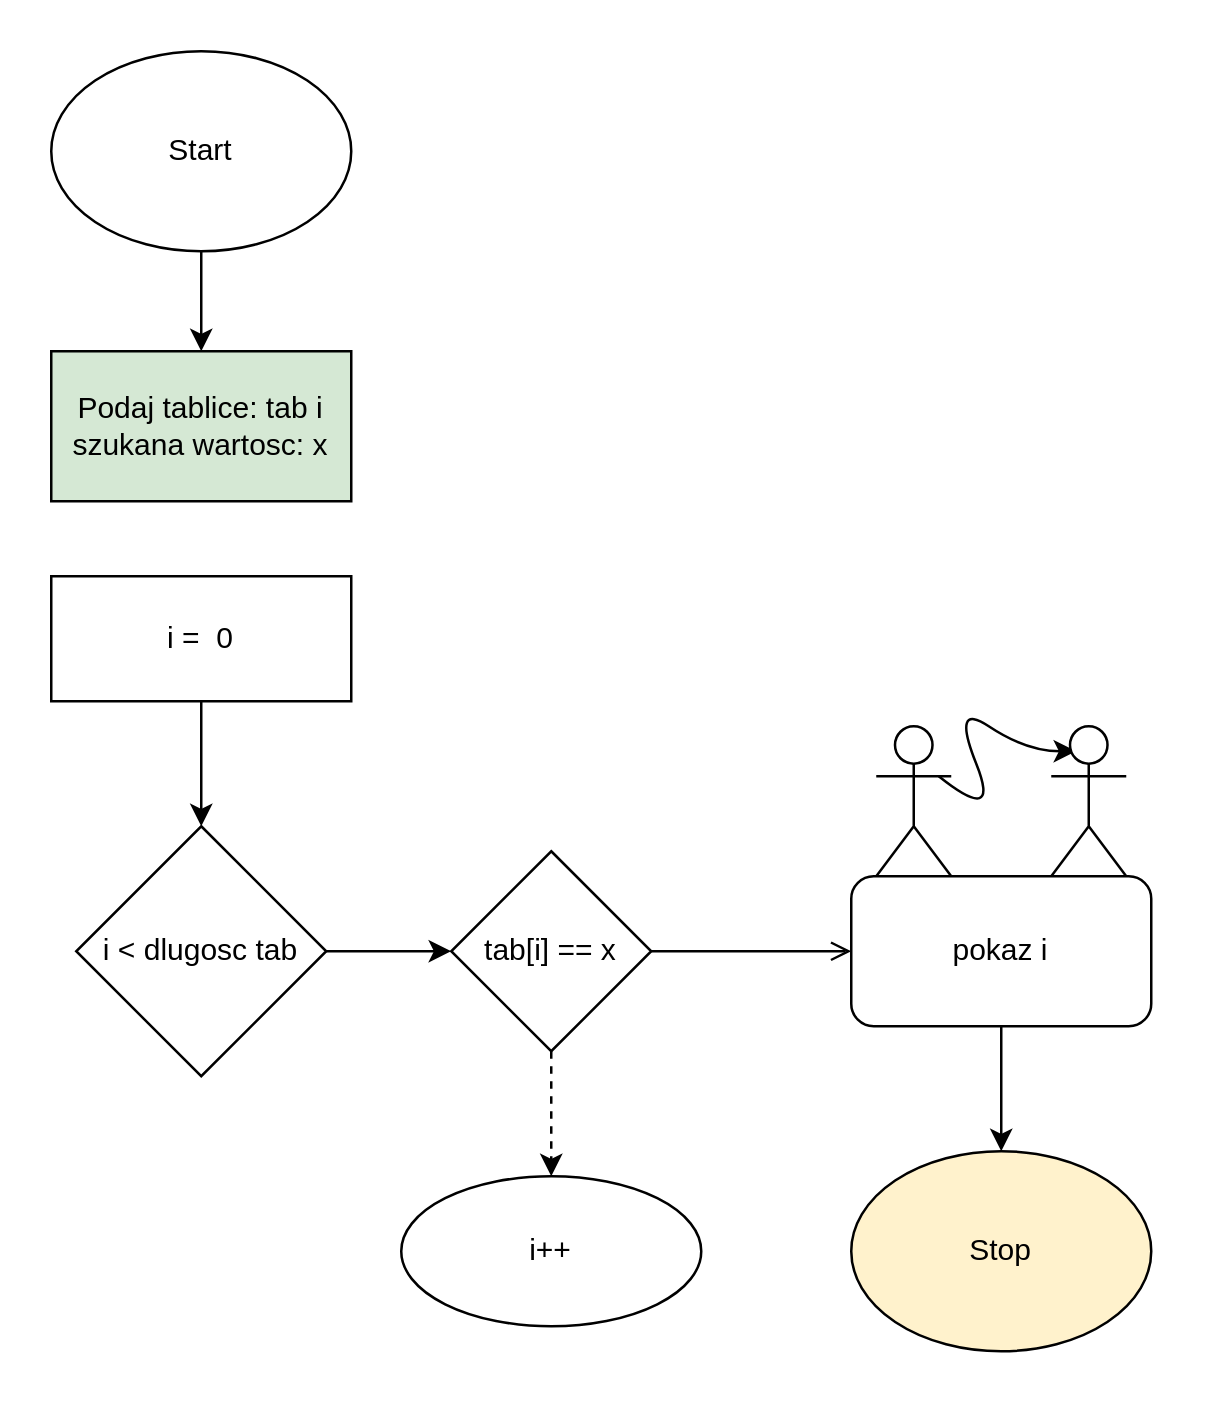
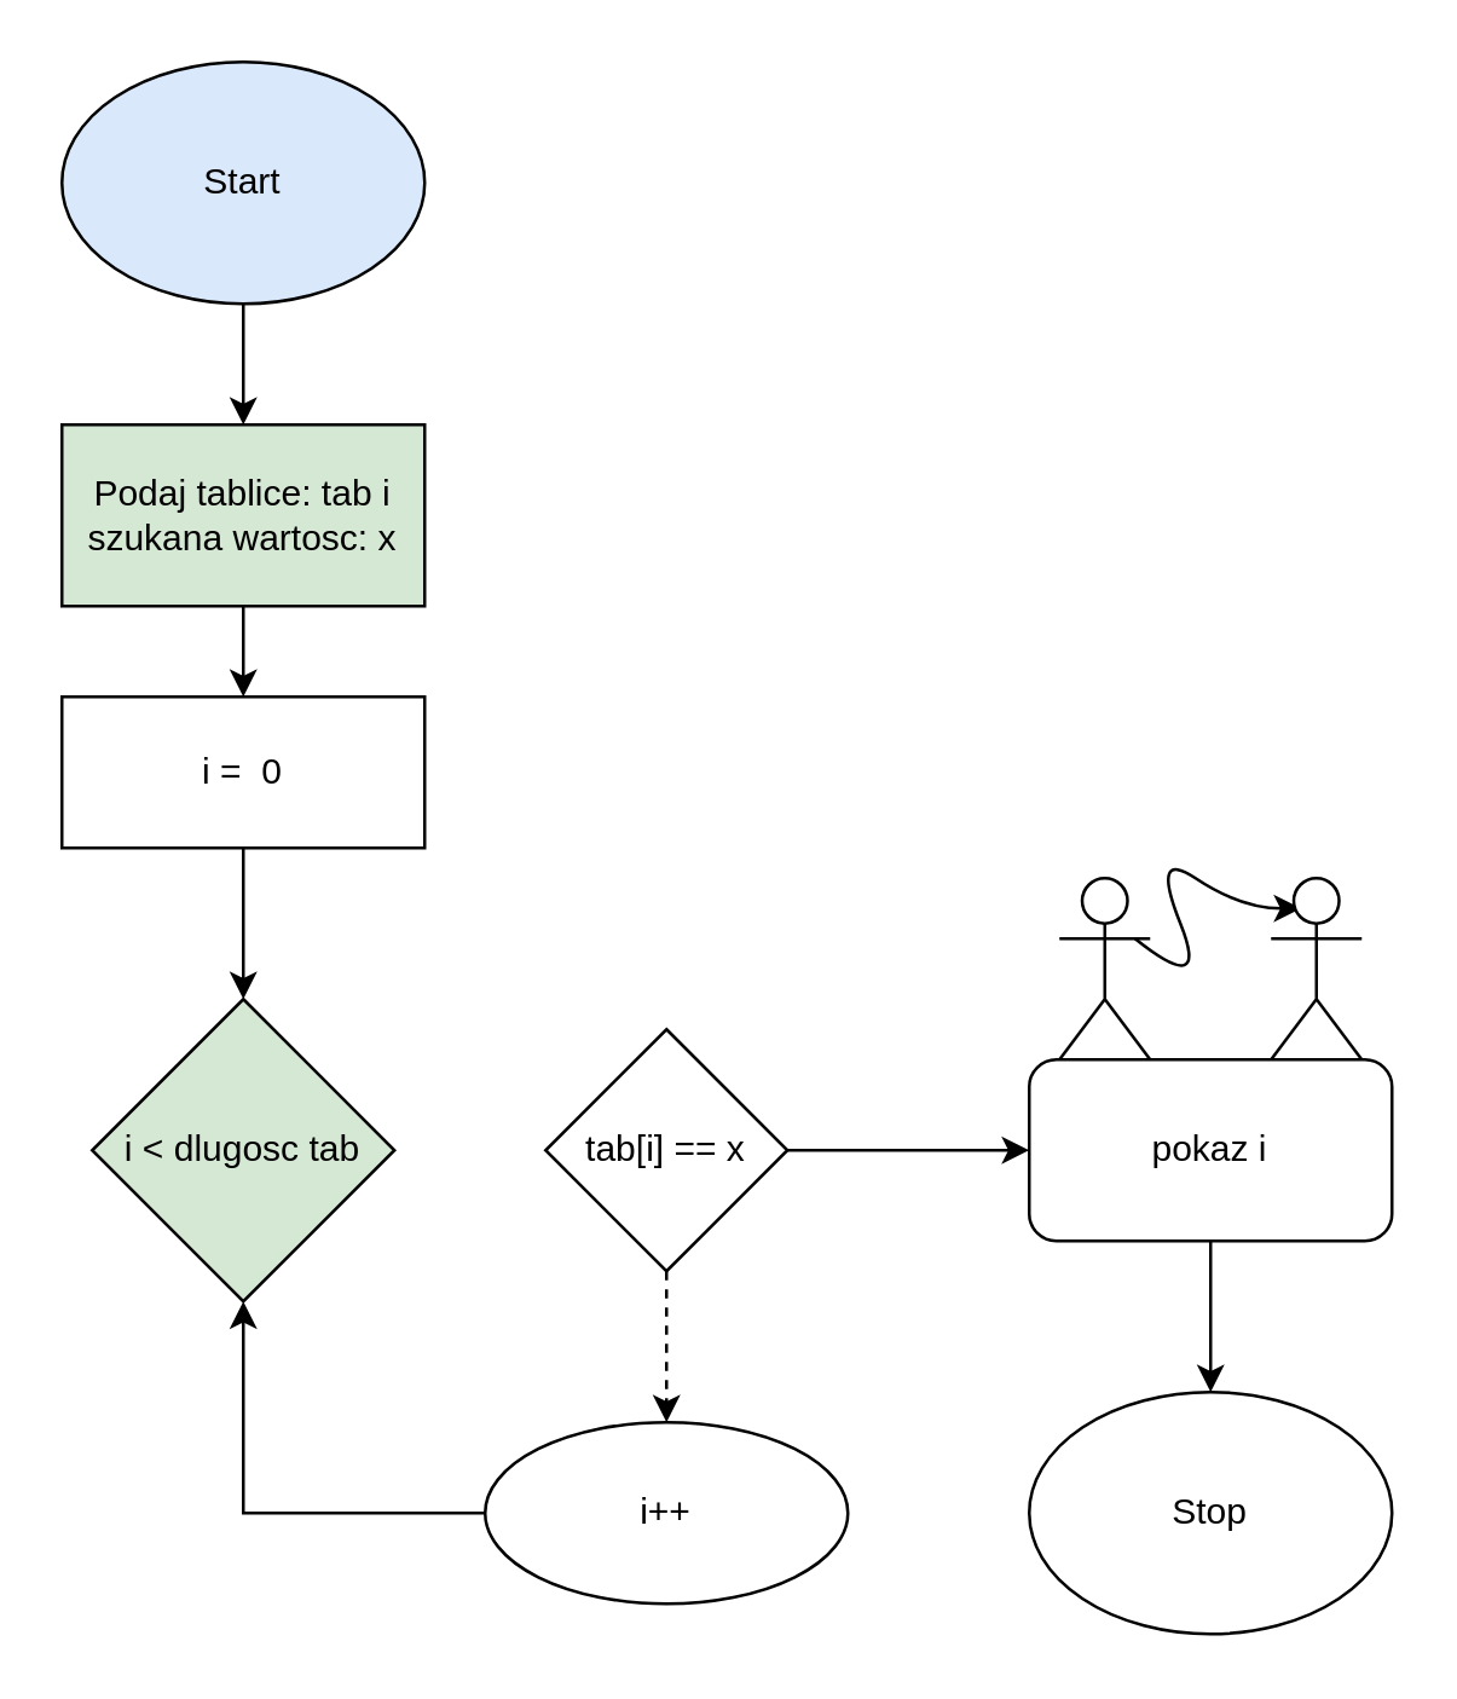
  <mxCell id="0" />
  <mxCell id="1" parent="0" />
  <mxCell id="2" style="edgeStyle=orthogonalEdgeStyle;rounded=0;orthogonalLoop=1;jettySize=auto;html=1;" edge="1" parent="1" source="3" target="6"><mxGeometry relative="1" as="geometry" /></mxCell>
- <mxCell id="3" value="Start" style="ellipse;whiteSpace=wrap;html=1;" vertex="1" parent="1"><mxGeometry x="20" y="20" width="120" height="80" as="geometry" /></mxCell>
- <mxCell id="4" value="Stop" style="ellipse;whiteSpace=wrap;html=1;fillColor=#fff2cc;" vertex="1" parent="1"><mxGeometry x="340" y="460" width="120" height="80" as="geometry" /></mxCell>
+ <mxCell id="3" value="Start" style="ellipse;whiteSpace=wrap;html=1;fillColor=#dae8fc;" vertex="1" parent="1"><mxGeometry x="20" y="20" width="120" height="80" as="geometry" /></mxCell>
+ <mxCell id="4" value="Stop" style="ellipse;whiteSpace=wrap;html=1;" vertex="1" parent="1"><mxGeometry x="340" y="460" width="120" height="80" as="geometry" /></mxCell>
+ <mxCell id="5" style="edgeStyle=orthogonalEdgeStyle;rounded=0;orthogonalLoop=1;jettySize=auto;html=1;" edge="1" parent="1" source="6" target="8"><mxGeometry relative="1" as="geometry" /></mxCell>
  <mxCell id="6" value="Podaj tablice: tab i szukana wartosc: x" style="rounded=0;whiteSpace=wrap;html=1;fillColor=#d5e8d4;" vertex="1" parent="1"><mxGeometry x="20" y="140" width="120" height="60" as="geometry" /></mxCell>
  <mxCell id="7" style="edgeStyle=orthogonalEdgeStyle;rounded=0;orthogonalLoop=1;jettySize=auto;html=1;entryX=0.5;entryY=0;entryDx=0;entryDy=0;" edge="1" parent="1" source="8" target="12"><mxGeometry relative="1" as="geometry" /></mxCell>
  <mxCell id="8" value="i =&amp;nbsp; 0" style="whiteSpace=wrap;html=1;rounded=0;" vertex="1" parent="1"><mxGeometry x="20" y="230" width="120" height="50" as="geometry" /></mxCell>
  <mxCell id="9" style="edgeStyle=orthogonalEdgeStyle;rounded=0;orthogonalLoop=1;jettySize=auto;html=1;" edge="1" parent="1" source="10" target="4"><mxGeometry relative="1" as="geometry" /></mxCell>
  <mxCell id="10" value="pokaz i" style="whiteSpace=wrap;html=1;rounded=1;" vertex="1" parent="1"><mxGeometry x="340" y="350" width="120" height="60" as="geometry" /></mxCell>
- <mxCell id="11" style="edgeStyle=orthogonalEdgeStyle;rounded=0;orthogonalLoop=1;jettySize=auto;html=1;entryX=0;entryY=0.5;entryDx=0;entryDy=0;" edge="1" parent="1" source="12" target="15"><mxGeometry relative="1" as="geometry" /></mxCell>
- <mxCell id="12" value="i &amp;lt; dlugosc tab" style="rhombus;whiteSpace=wrap;html=1;" vertex="1" parent="1"><mxGeometry x="30" y="330" width="100" height="100" as="geometry" /></mxCell>
+ <mxCell id="12" value="i &amp;lt; dlugosc tab" style="rhombus;whiteSpace=wrap;html=1;fillColor=#d5e8d4;" vertex="1" parent="1"><mxGeometry x="30" y="330" width="100" height="100" as="geometry" /></mxCell>
  <mxCell id="13" style="edgeStyle=orthogonalEdgeStyle;rounded=0;orthogonalLoop=1;jettySize=auto;html=1;dashed=1;" edge="1" parent="1" source="15" target="17"><mxGeometry relative="1" as="geometry" /></mxCell>
- <mxCell id="14" style="edgeStyle=orthogonalEdgeStyle;rounded=0;orthogonalLoop=1;jettySize=auto;html=1;entryX=0;entryY=0.5;entryDx=0;entryDy=0;endArrow=open;" edge="1" parent="1" source="15" target="10"><mxGeometry relative="1" as="geometry" /></mxCell>
+ <mxCell id="14" style="edgeStyle=orthogonalEdgeStyle;rounded=0;orthogonalLoop=1;jettySize=auto;html=1;entryX=0;entryY=0.5;entryDx=0;entryDy=0;" edge="1" parent="1" source="15" target="10"><mxGeometry relative="1" as="geometry" /></mxCell>
  <mxCell id="15" value="tab[i] == x" style="rhombus;whiteSpace=wrap;html=1;" vertex="1" parent="1"><mxGeometry x="180" y="340" width="80" height="80" as="geometry" /></mxCell>
+ <mxCell id="16" style="edgeStyle=orthogonalEdgeStyle;rounded=0;orthogonalLoop=1;jettySize=auto;html=1;entryX=0.5;entryY=1;entryDx=0;entryDy=0;" edge="1" parent="1" source="17" target="12"><mxGeometry relative="1" as="geometry" /></mxCell>
  <mxCell id="17" value="i++" style="ellipse;whiteSpace=wrap;html=1;" vertex="1" parent="1"><mxGeometry x="160" y="470" width="120" height="60" as="geometry" /></mxCell>
  <mxCell id="18" value="" style="shape=umlActor;verticalLabelPosition=bottom;verticalAlign=top;html=1;outlineConnect=0;" vertex="1" parent="1"><mxGeometry x="350" y="290" width="30" height="60" as="geometry" /></mxCell>
  <mxCell id="19" value="" style="curved=1;endArrow=classic;html=1;rounded=0;" edge="1" parent="1"><mxGeometry width="50" height="50" relative="1" as="geometry"><mxPoint x="375" y="310" as="sourcePoint" /><mxPoint x="430" y="300" as="targetPoint" /><Array as="points"><mxPoint x="400" y="330" /><mxPoint x="380" y="280" /><mxPoint x="410" y="300" /></Array></mxGeometry></mxCell>
  <mxCell id="20" value="" style="shape=umlActor;verticalLabelPosition=bottom;verticalAlign=top;html=1;outlineConnect=0;" vertex="1" parent="1"><mxGeometry x="420" y="290" width="30" height="60" as="geometry" /></mxCell>
